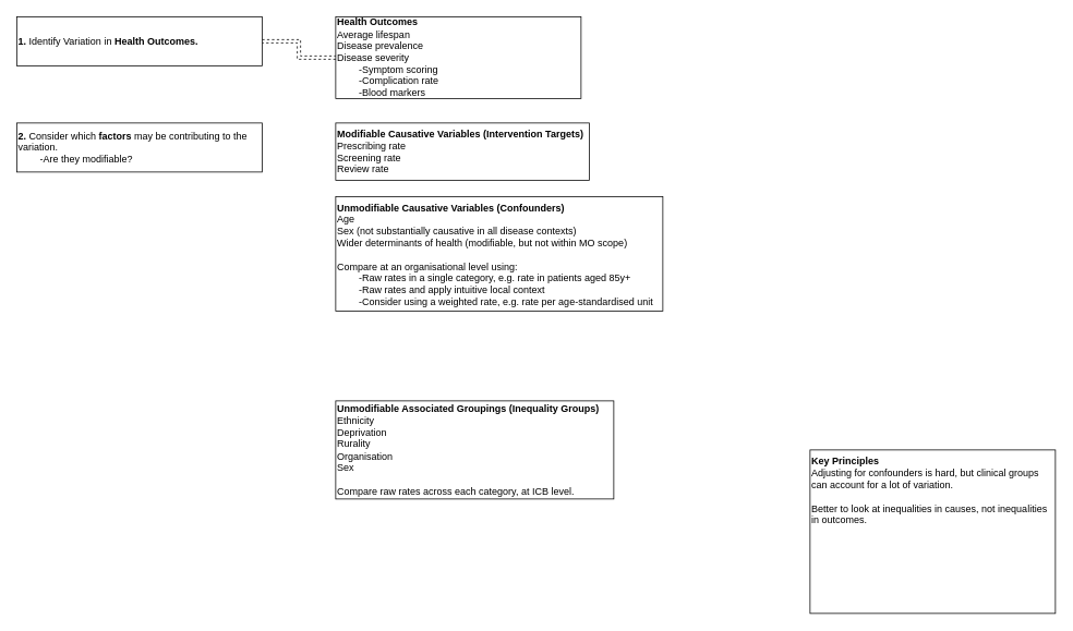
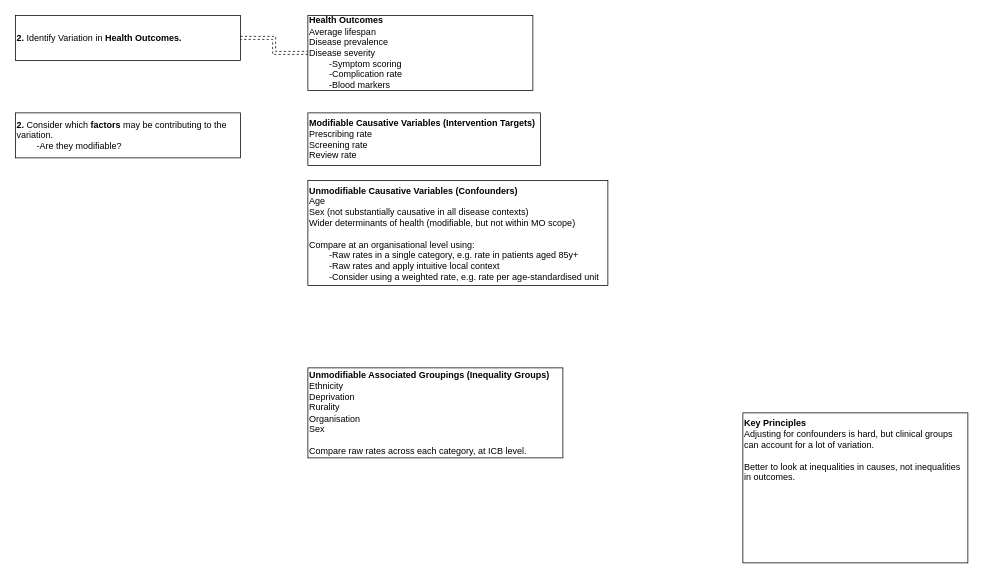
  <mxCell id="0" />
  <mxCell id="1" parent="0" />
  <mxCell id="2" value="&lt;b&gt;Health Outcomes&lt;/b&gt;&lt;div&gt;Average lifespan&lt;/div&gt;&lt;div&gt;Disease prevalence&lt;/div&gt;&lt;div&gt;Disease severity&lt;/div&gt;&lt;div&gt;&lt;span style=&quot;white-space: pre;&quot;&gt;&#09;&lt;/span&gt;-Symptom scoring&lt;/div&gt;&lt;div&gt;&lt;span style=&quot;white-space: pre;&quot;&gt;&#09;&lt;/span&gt;-Complication rate&lt;/div&gt;&lt;div&gt;&lt;span style=&quot;white-space: pre;&quot;&gt;&#09;&lt;/span&gt;-Blood markers&lt;/div&gt;" style="rounded=0;whiteSpace=wrap;html=1;align=left;glass=0;" vertex="1" parent="1"><mxGeometry x="410" y="20" width="300" height="100" as="geometry" /></mxCell>
  <mxCell id="3" value="&lt;div&gt;&lt;b&gt;Modifiable Causative Variables (Intervention Targets)&lt;/b&gt;&lt;/div&gt;&lt;div&gt;&lt;span style=&quot;background-color: transparent; color: light-dark(rgb(0, 0, 0), rgb(255, 255, 255));&quot;&gt;Prescribing rate&lt;/span&gt;&lt;/div&gt;&lt;div&gt;&lt;span style=&quot;background-color: transparent; color: light-dark(rgb(0, 0, 0), rgb(255, 255, 255));&quot;&gt;Screening rate&lt;/span&gt;&lt;/div&gt;&lt;div&gt;&lt;span style=&quot;background-color: transparent; color: light-dark(rgb(0, 0, 0), rgb(255, 255, 255));&quot;&gt;Review rate&lt;/span&gt;&lt;/div&gt;" style="rounded=0;whiteSpace=wrap;html=1;align=left;verticalAlign=top;glass=0;" vertex="1" parent="1"><mxGeometry x="410" y="150" width="310" height="70" as="geometry" /></mxCell>
  <mxCell id="4" value="&lt;div&gt;&lt;b&gt;Unmodifiable Associated Groupings (Inequality Groups)&lt;/b&gt;&lt;/div&gt;&lt;div&gt;Ethnicity&lt;/div&gt;&lt;div&gt;Deprivation&lt;/div&gt;&lt;div&gt;&lt;span style=&quot;background-color: transparent; color: light-dark(rgb(0, 0, 0), rgb(255, 255, 255));&quot;&gt;Rurality&lt;/span&gt;&lt;/div&gt;&lt;div&gt;Organisation&lt;/div&gt;&lt;div&gt;Sex&lt;/div&gt;&lt;div&gt;&lt;br&gt;&lt;/div&gt;&lt;div&gt;Compare raw rates across each category, at ICB level.&lt;span style=&quot;background-color: transparent; color: light-dark(rgb(0, 0, 0), rgb(255, 255, 255));&quot;&gt;&amp;nbsp;&lt;/span&gt;&lt;/div&gt;" style="rounded=0;whiteSpace=wrap;html=1;align=left;glass=0;" vertex="1" parent="1"><mxGeometry x="410" y="490" width="340" height="120" as="geometry" /></mxCell>
  <mxCell id="5" value="&lt;div&gt;&lt;span style=&quot;background-color: transparent; color: light-dark(rgb(0, 0, 0), rgb(255, 255, 255));&quot;&gt;&lt;b&gt;Key Principles&lt;/b&gt;&lt;/span&gt;&lt;/div&gt;&lt;div&gt;Adjusting for confounders is hard, but clinical groups can account for a lot of variation.&lt;/div&gt;&lt;div&gt;&lt;br&gt;&lt;/div&gt;&lt;div&gt;Better to look at inequalities in causes, not inequalities in outcomes.&lt;/div&gt;&lt;div&gt;&lt;br&gt;&lt;/div&gt;" style="rounded=0;whiteSpace=wrap;html=1;align=left;verticalAlign=top;" vertex="1" parent="1"><mxGeometry x="990" y="550" width="300" height="200" as="geometry" /></mxCell>
  <mxCell id="6" value="&lt;div&gt;&lt;b&gt;Unmodifiable Causative Variables (Confounders)&lt;/b&gt;&lt;/div&gt;&lt;div&gt;Age&lt;/div&gt;&lt;div&gt;Sex (not substantially causative in all disease contexts)&lt;/div&gt;&lt;div&gt;Wider determinants of health (modifiable, but not within MO scope)&lt;/div&gt;&lt;div&gt;&lt;br&gt;&lt;/div&gt;&lt;div&gt;Compare at an organisational level using:&lt;/div&gt;&lt;div&gt;&lt;span style=&quot;white-space: pre;&quot;&gt;&#09;&lt;/span&gt;-Raw rates in a single category, e.g. rate in patients aged 85y+&lt;/div&gt;&lt;div&gt;&lt;span style=&quot;white-space: pre;&quot;&gt;&#09;&lt;/span&gt;-Raw rates and apply intuitive local context&lt;/div&gt;&lt;div&gt;&lt;span style=&quot;white-space: pre;&quot;&gt;&#09;&lt;/span&gt;-C&lt;span style=&quot;background-color: transparent; color: light-dark(rgb(0, 0, 0), rgb(255, 255, 255));&quot;&gt;onsider using a weighted&amp;nbsp;&lt;/span&gt;&lt;span style=&quot;background-color: transparent; color: light-dark(rgb(0, 0, 0), rgb(255, 255, 255));&quot;&gt;rate, e.g. rate per age-standardised unit&lt;/span&gt;&lt;/div&gt;" style="rounded=0;whiteSpace=wrap;html=1;align=left;verticalAlign=top;glass=0;shadow=0;" vertex="1" parent="1"><mxGeometry x="410" y="240" width="400" height="140" as="geometry" /></mxCell>
  <mxCell id="7" style="edgeStyle=orthogonalEdgeStyle;rounded=0;orthogonalLoop=1;jettySize=auto;html=1;exitX=1;exitY=0.5;exitDx=0;exitDy=0;entryX=0;entryY=0.5;entryDx=0;entryDy=0;shape=link;dashed=1;" edge="1" parent="1" source="8" target="2"><mxGeometry relative="1" as="geometry" /></mxCell>
- <mxCell id="8" value="&lt;div&gt;&lt;b&gt;1. &lt;/b&gt;Identify Variation in &lt;b&gt;Health Outcomes.&lt;/b&gt;&lt;/div&gt;" style="rounded=0;whiteSpace=wrap;html=1;align=left;glass=0;" vertex="1" parent="1"><mxGeometry x="20" y="20" width="300" height="60" as="geometry" /></mxCell>
+ <mxCell id="8" value="&lt;div&gt;&lt;b&gt;2. &lt;/b&gt;Identify Variation in &lt;b&gt;Health Outcomes.&lt;/b&gt;&lt;/div&gt;" style="rounded=0;whiteSpace=wrap;html=1;align=left;glass=0;" vertex="1" parent="1"><mxGeometry x="20" y="20" width="300" height="60" as="geometry" /></mxCell>
  <mxCell id="9" value="&lt;div&gt;&lt;b&gt;2. &lt;/b&gt;Consider which &lt;b&gt;factors &lt;/b&gt;may be contributing to the variation.&lt;/div&gt;&lt;div&gt;&lt;span style=&quot;white-space: pre;&quot;&gt;&#09;&lt;/span&gt;-Are they modifiable?&lt;/div&gt;" style="rounded=0;whiteSpace=wrap;html=1;align=left;glass=0;" vertex="1" parent="1"><mxGeometry x="20" y="150" width="300" height="60" as="geometry" /></mxCell>
